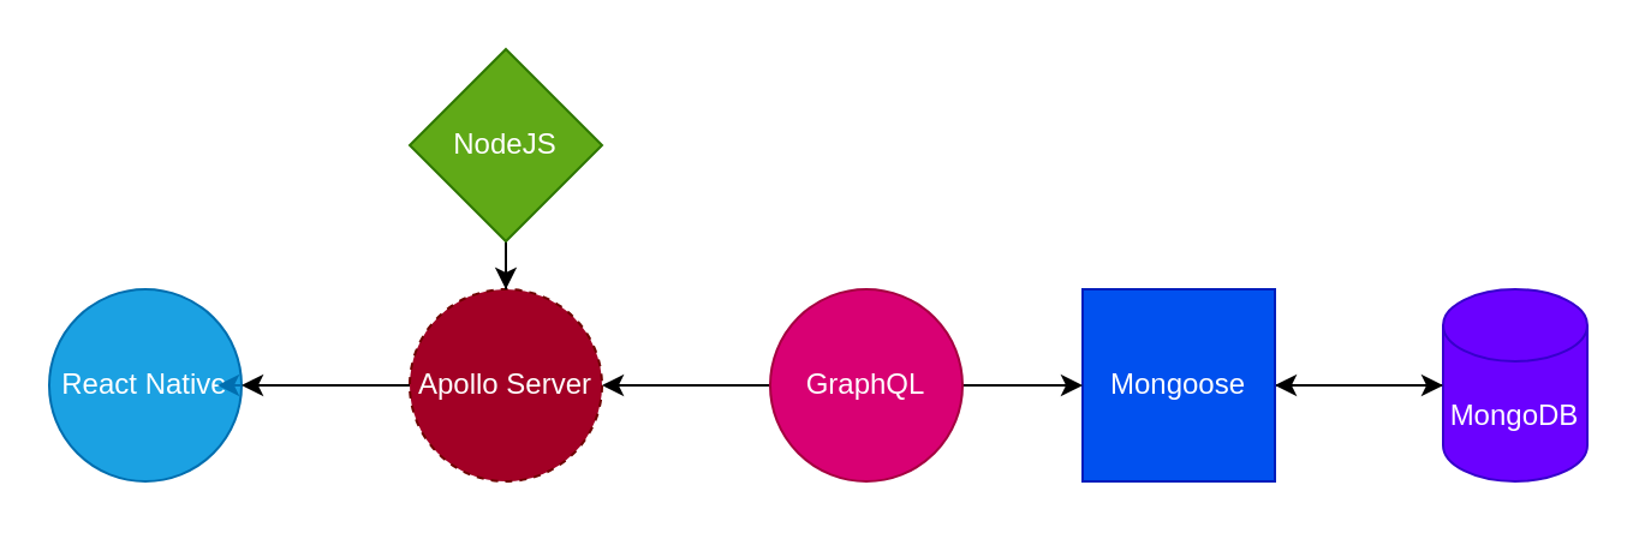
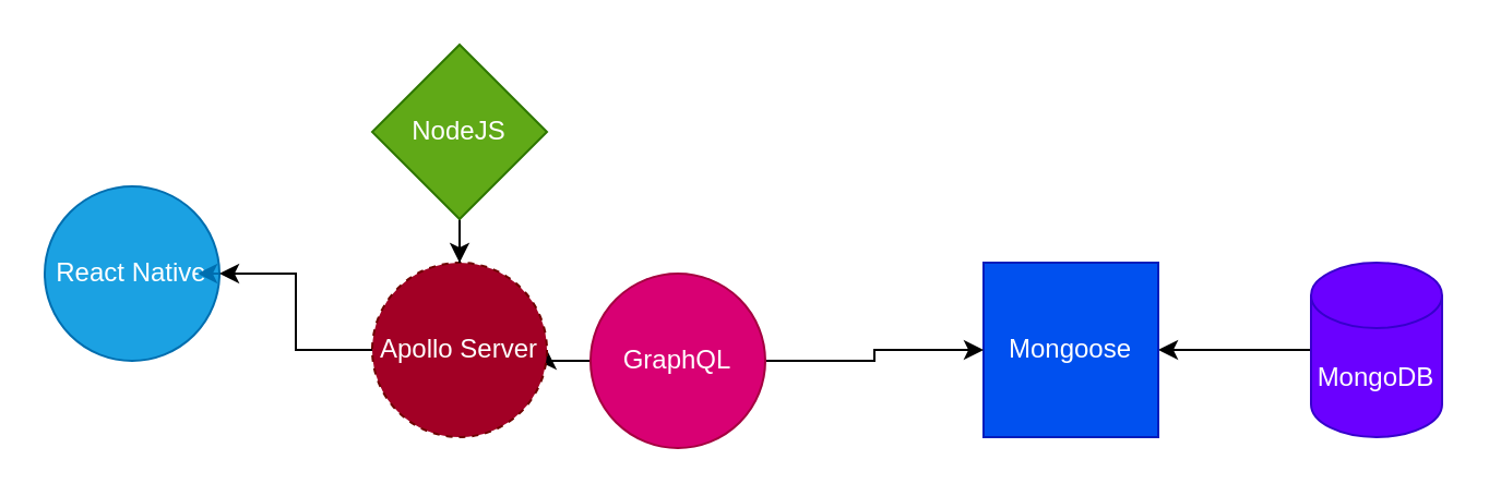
  <mxCell id="0" />
  <mxCell id="1" parent="0" />
  <mxCell id="2" style="edgeStyle=orthogonalEdgeStyle;rounded=0;orthogonalLoop=1;jettySize=auto;html=1;" edge="1" parent="1" source="3"><mxGeometry relative="1" as="geometry"><mxPoint x="530" y="160" as="targetPoint" /></mxGeometry></mxCell>
  <mxCell id="3" value="&lt;div&gt;MongoDB&lt;/div&gt;" style="shape=cylinder3;whiteSpace=wrap;html=1;boundedLbl=1;backgroundOutline=1;size=15;fillColor=#6a00ff;fontColor=#ffffff;strokeColor=#3700CC;" vertex="1" parent="1"><mxGeometry x="600" y="120" width="60" height="80" as="geometry" /></mxCell>
- <mxCell id="4" style="edgeStyle=orthogonalEdgeStyle;rounded=0;orthogonalLoop=1;jettySize=auto;html=1;entryX=0;entryY=0.5;entryDx=0;entryDy=0;entryPerimeter=0;" edge="1" parent="1" source="5" target="3"><mxGeometry relative="1" as="geometry" /></mxCell>
  <mxCell id="5" value="&lt;div&gt;Mongoose&lt;/div&gt;" style="whiteSpace=wrap;html=1;aspect=fixed;fillColor=#0050ef;fontColor=#ffffff;strokeColor=#001DBC;" vertex="1" parent="1"><mxGeometry x="450" y="120" width="80" height="80" as="geometry" /></mxCell>
  <mxCell id="6" style="edgeStyle=orthogonalEdgeStyle;rounded=0;orthogonalLoop=1;jettySize=auto;html=1;entryX=1;entryY=0.5;entryDx=0;entryDy=0;" edge="1" parent="1" source="8" target="11"><mxGeometry relative="1" as="geometry"><mxPoint x="250" y="170" as="targetPoint" /></mxGeometry></mxCell>
  <mxCell id="7" style="edgeStyle=orthogonalEdgeStyle;rounded=0;orthogonalLoop=1;jettySize=auto;html=1;" edge="1" parent="1" source="8" target="5"><mxGeometry relative="1" as="geometry"><mxPoint x="440" y="170" as="targetPoint" /></mxGeometry></mxCell>
- <mxCell id="8" value="&lt;div&gt;GraphQL&lt;/div&gt;" style="ellipse;whiteSpace=wrap;html=1;aspect=fixed;fillColor=#d80073;fontColor=#ffffff;strokeColor=#A50040;" vertex="1" parent="1"><mxGeometry x="320" y="120" width="80" height="80" as="geometry" /></mxCell>
- <mxCell id="9" value="&lt;div&gt;React Native&lt;/div&gt;" style="ellipse;whiteSpace=wrap;html=1;aspect=fixed;fillColor=#1ba1e2;fontColor=#ffffff;strokeColor=#006EAF;" vertex="1" parent="1"><mxGeometry x="20" y="120" width="80" height="80" as="geometry" /></mxCell>
+ <mxCell id="8" value="&lt;div&gt;GraphQL&lt;/div&gt;" style="ellipse;whiteSpace=wrap;html=1;aspect=fixed;fillColor=#d80073;fontColor=#ffffff;strokeColor=#A50040;" vertex="1" parent="1"><mxGeometry x="270" y="125" width="80" height="80" as="geometry" /></mxCell>
+ <mxCell id="9" value="&lt;div&gt;React Native&lt;/div&gt;" style="ellipse;whiteSpace=wrap;html=1;aspect=fixed;fillColor=#1ba1e2;fontColor=#ffffff;strokeColor=#006EAF;" vertex="1" parent="1"><mxGeometry x="20" y="85" width="80" height="80" as="geometry" /></mxCell>
  <mxCell id="10" style="edgeStyle=orthogonalEdgeStyle;rounded=0;orthogonalLoop=1;jettySize=auto;html=1;entryX=1;entryY=0.5;entryDx=0;entryDy=0;" edge="1" parent="1" source="11" target="9"><mxGeometry relative="1" as="geometry"><mxPoint x="110" y="170" as="targetPoint" /></mxGeometry></mxCell>
  <mxCell id="11" value="&lt;div&gt;Apollo Server&lt;/div&gt;" style="ellipse;whiteSpace=wrap;html=1;aspect=fixed;fillColor=#a20025;fontColor=#ffffff;strokeColor=#6F0000;dashed=1;" vertex="1" parent="1"><mxGeometry x="170" y="120" width="80" height="80" as="geometry" /></mxCell>
  <mxCell id="12" style="edgeStyle=orthogonalEdgeStyle;rounded=0;orthogonalLoop=1;jettySize=auto;html=1;" edge="1" parent="1" source="13" target="11"><mxGeometry relative="1" as="geometry" /></mxCell>
  <mxCell id="13" value="&lt;div&gt;NodeJS&lt;/div&gt;" style="rhombus;whiteSpace=wrap;html=1;fillColor=#60a917;fontColor=#ffffff;strokeColor=#2D7600;" vertex="1" parent="1"><mxGeometry x="170" y="20" width="80" height="80" as="geometry" /></mxCell>
  <mxCell id="14" style="edgeStyle=orthogonalEdgeStyle;rounded=0;orthogonalLoop=1;jettySize=auto;html=1;exitX=1;exitY=0.5;exitDx=0;exitDy=0;entryX=0.875;entryY=0.5;entryDx=0;entryDy=0;entryPerimeter=0;fillColor=#1ba1e2;strokeColor=#006EAF;" edge="1" parent="1" source="9" target="9"><mxGeometry relative="1" as="geometry" /></mxCell>
